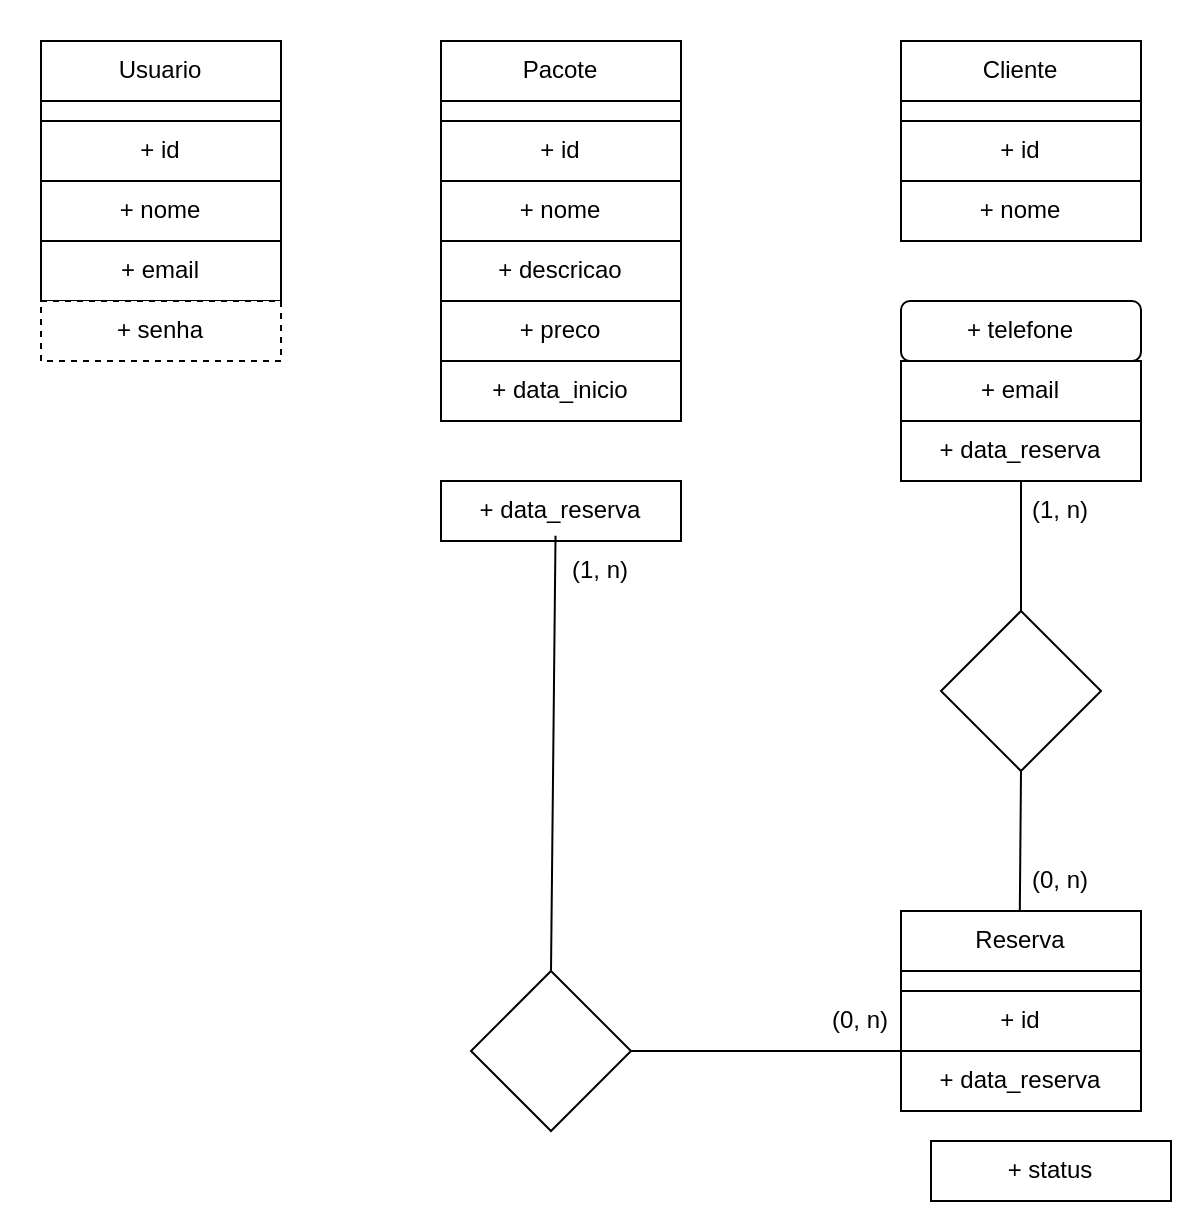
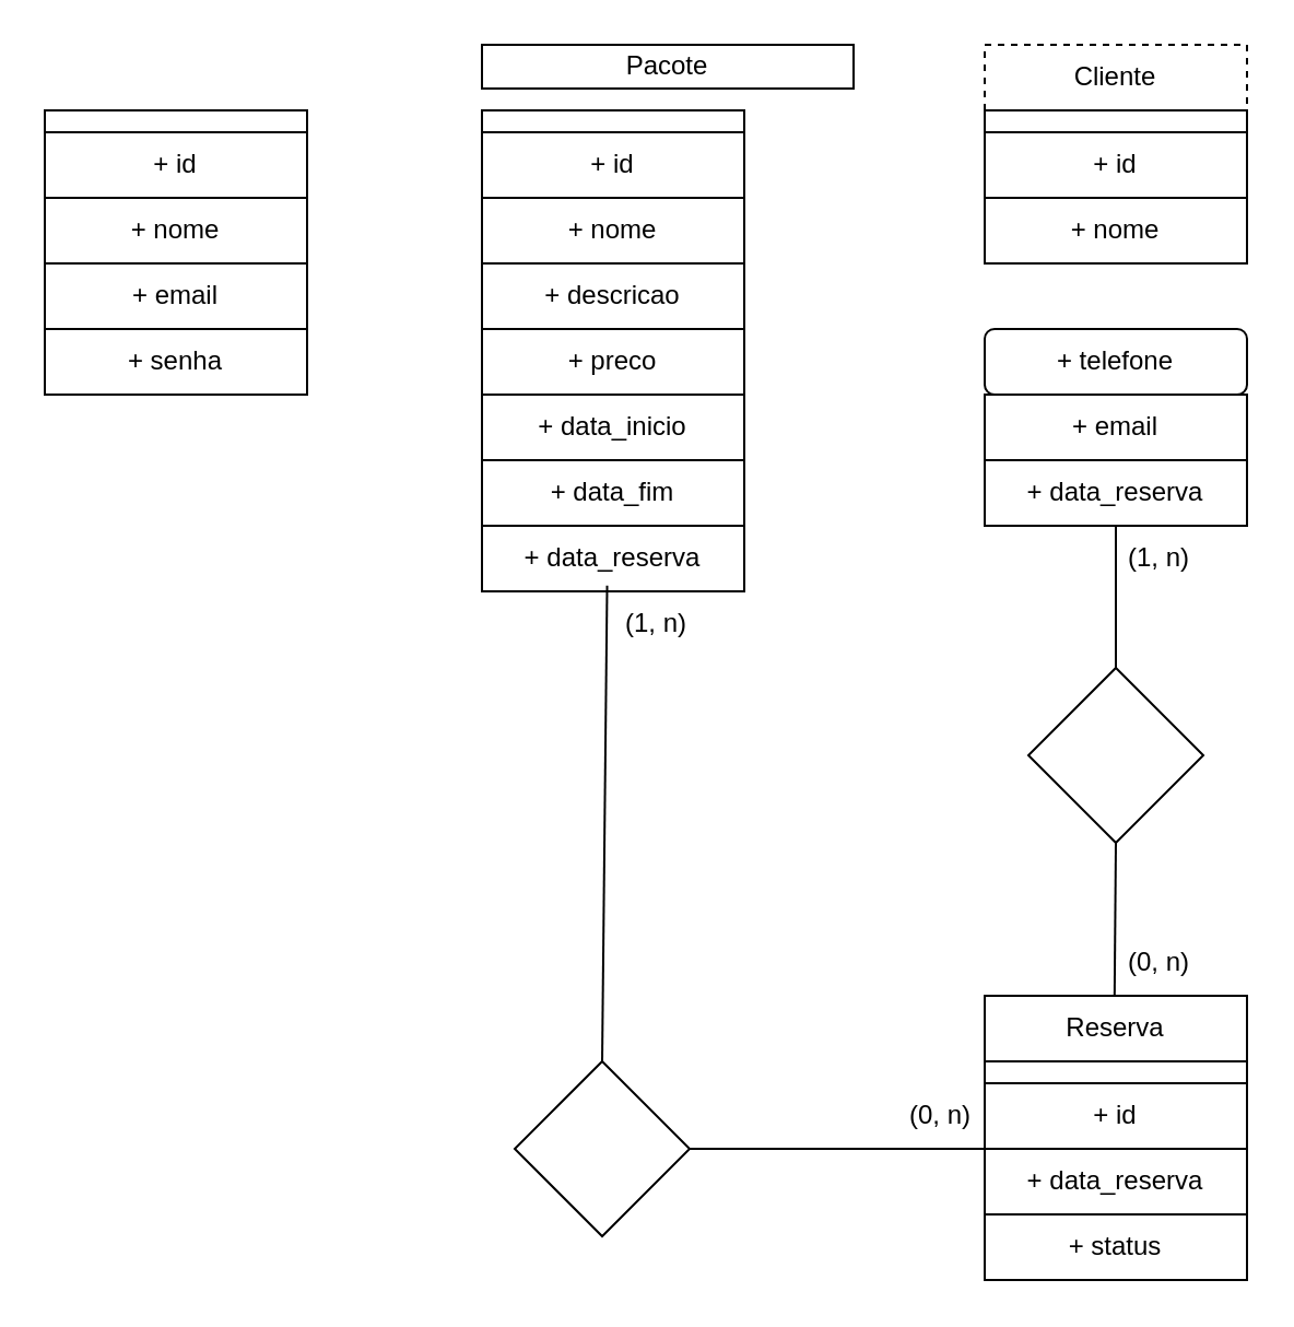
  <mxCell id="0" />
  <mxCell id="1" parent="0" />
- <mxCell id="2" value="Cliente" style="rounded=0;whiteSpace=wrap;html=1;" vertex="1" parent="1"><mxGeometry x="450" y="20" width="120" height="30" as="geometry" /></mxCell>
+ <mxCell id="2" value="Cliente" style="rounded=0;whiteSpace=wrap;html=1;dashed=1;" vertex="1" parent="1"><mxGeometry x="450" y="20" width="120" height="30" as="geometry" /></mxCell>
  <mxCell id="3" value="" style="rounded=0;whiteSpace=wrap;html=1;" vertex="1" parent="1"><mxGeometry x="450" y="50" width="120" height="10" as="geometry" /></mxCell>
  <mxCell id="4" value="+ id" style="rounded=0;whiteSpace=wrap;html=1;" vertex="1" parent="1"><mxGeometry x="450" y="60" width="120" height="30" as="geometry" /></mxCell>
  <mxCell id="5" value="+ nome" style="rounded=0;whiteSpace=wrap;html=1;" vertex="1" parent="1"><mxGeometry x="450" y="90" width="120" height="30" as="geometry" /></mxCell>
  <mxCell id="6" value="+ telefone" style="whiteSpace=wrap;html=1;rounded=1;" vertex="1" parent="1"><mxGeometry x="450" y="150" width="120" height="30" as="geometry" /></mxCell>
  <mxCell id="7" value="+ email" style="rounded=0;whiteSpace=wrap;html=1;" vertex="1" parent="1"><mxGeometry x="450" y="180" width="120" height="30" as="geometry" /></mxCell>
- <mxCell id="8" value="Pacote" style="rounded=0;whiteSpace=wrap;html=1;" vertex="1" parent="1"><mxGeometry x="220" y="20" width="120" height="30" as="geometry" /></mxCell>
+ <mxCell id="8" value="Pacote" style="rounded=0;whiteSpace=wrap;html=1;" vertex="1" parent="1"><mxGeometry x="220" y="20" width="170" height="20" as="geometry" /></mxCell>
  <mxCell id="9" value="" style="rounded=0;whiteSpace=wrap;html=1;" vertex="1" parent="1"><mxGeometry x="220" y="50" width="120" height="10" as="geometry" /></mxCell>
  <mxCell id="10" value="+ id" style="rounded=0;whiteSpace=wrap;html=1;" vertex="1" parent="1"><mxGeometry x="220" y="60" width="120" height="30" as="geometry" /></mxCell>
  <mxCell id="11" value="+ nome" style="rounded=0;whiteSpace=wrap;html=1;" vertex="1" parent="1"><mxGeometry x="220" y="90" width="120" height="30" as="geometry" /></mxCell>
  <mxCell id="12" value="+ descricao" style="rounded=0;whiteSpace=wrap;html=1;" vertex="1" parent="1"><mxGeometry x="220" y="120" width="120" height="30" as="geometry" /></mxCell>
  <mxCell id="13" value="+ preco" style="rounded=0;whiteSpace=wrap;html=1;" vertex="1" parent="1"><mxGeometry x="220" y="150" width="120" height="30" as="geometry" /></mxCell>
  <mxCell id="14" value="+ data_inicio" style="rounded=0;whiteSpace=wrap;html=1;" vertex="1" parent="1"><mxGeometry x="220" y="180" width="120" height="30" as="geometry" /></mxCell>
+ <mxCell id="15" value="+ data_fim" style="rounded=0;whiteSpace=wrap;html=1;" vertex="1" parent="1"><mxGeometry x="220" y="210" width="120" height="30" as="geometry" /></mxCell>
  <mxCell id="16" value="Reserva" style="rounded=0;whiteSpace=wrap;html=1;" vertex="1" parent="1"><mxGeometry x="450" y="455" width="120" height="30" as="geometry" /></mxCell>
  <mxCell id="17" value="" style="rounded=0;whiteSpace=wrap;html=1;" vertex="1" parent="1"><mxGeometry x="450" y="485" width="120" height="10" as="geometry" /></mxCell>
  <mxCell id="18" value="+ id" style="rounded=0;whiteSpace=wrap;html=1;" vertex="1" parent="1"><mxGeometry x="450" y="495" width="120" height="30" as="geometry" /></mxCell>
  <mxCell id="19" value="+ data_reserva" style="rounded=0;whiteSpace=wrap;html=1;" vertex="1" parent="1"><mxGeometry x="450" y="525" width="120" height="30" as="geometry" /></mxCell>
- <mxCell id="20" value="+ status" style="rounded=0;whiteSpace=wrap;html=1;" vertex="1" parent="1"><mxGeometry x="465" y="570" width="120" height="30" as="geometry" /></mxCell>
+ <mxCell id="20" value="+ status" style="rounded=0;whiteSpace=wrap;html=1;" vertex="1" parent="1"><mxGeometry x="450" y="555" width="120" height="30" as="geometry" /></mxCell>
  <mxCell id="21" value="+ data_reserva" style="rounded=0;whiteSpace=wrap;html=1;" vertex="1" parent="1"><mxGeometry x="450" y="210" width="120" height="30" as="geometry" /></mxCell>
  <mxCell id="22" value="+ data_reserva" style="rounded=0;whiteSpace=wrap;html=1;" vertex="1" parent="1"><mxGeometry x="220" y="240" width="120" height="30" as="geometry" /></mxCell>
- <mxCell id="23" value="Usuario" style="rounded=0;whiteSpace=wrap;html=1;" vertex="1" parent="1"><mxGeometry x="20" y="20" width="120" height="30" as="geometry" /></mxCell>
  <mxCell id="24" value="" style="rounded=0;whiteSpace=wrap;html=1;" vertex="1" parent="1"><mxGeometry x="20" y="50" width="120" height="10" as="geometry" /></mxCell>
  <mxCell id="25" value="+ id" style="rounded=0;whiteSpace=wrap;html=1;" vertex="1" parent="1"><mxGeometry x="20" y="60" width="120" height="30" as="geometry" /></mxCell>
  <mxCell id="26" value="+ nome" style="rounded=0;whiteSpace=wrap;html=1;" vertex="1" parent="1"><mxGeometry x="20" y="90" width="120" height="30" as="geometry" /></mxCell>
  <mxCell id="27" value="+ email" style="rounded=0;whiteSpace=wrap;html=1;" vertex="1" parent="1"><mxGeometry x="20" y="120" width="120" height="30" as="geometry" /></mxCell>
- <mxCell id="28" value="+ senha" style="rounded=0;whiteSpace=wrap;html=1;dashed=1;" vertex="1" parent="1"><mxGeometry x="20" y="150" width="120" height="30" as="geometry" /></mxCell>
+ <mxCell id="28" value="+ senha" style="rounded=0;whiteSpace=wrap;html=1;" vertex="1" parent="1"><mxGeometry x="20" y="150" width="120" height="30" as="geometry" /></mxCell>
  <mxCell id="29" value="" style="rhombus;whiteSpace=wrap;html=1;" vertex="1" parent="1"><mxGeometry x="470" y="305" width="80" height="80" as="geometry" /></mxCell>
  <mxCell id="30" value="" style="endArrow=none;html=1;entryX=0.5;entryY=1;entryDx=0;entryDy=0;exitX=0.5;exitY=0;exitDx=0;exitDy=0;" edge="1" parent="1" source="29" target="21"><mxGeometry width="50" height="50" relative="1" as="geometry"><mxPoint x="500" y="405" as="sourcePoint" /><mxPoint x="550" y="355" as="targetPoint" /><Array as="points" /></mxGeometry></mxCell>
  <mxCell id="31" value="" style="endArrow=none;html=1;entryX=0.5;entryY=1;entryDx=0;entryDy=0;exitX=0.5;exitY=0;exitDx=0;exitDy=0;" edge="1" parent="1" target="29"><mxGeometry width="50" height="50" relative="1" as="geometry"><mxPoint x="509.41" y="455" as="sourcePoint" /><mxPoint x="509.41" y="400" as="targetPoint" /><Array as="points" /></mxGeometry></mxCell>
  <mxCell id="32" value="(0, n)" style="text;html=1;strokeColor=none;fillColor=none;align=center;verticalAlign=middle;whiteSpace=wrap;rounded=0;" vertex="1" parent="1"><mxGeometry x="500" y="425" width="60" height="30" as="geometry" /></mxCell>
  <mxCell id="33" value="" style="rhombus;whiteSpace=wrap;html=1;" vertex="1" parent="1"><mxGeometry x="235" y="485" width="80" height="80" as="geometry" /></mxCell>
  <mxCell id="34" value="" style="endArrow=none;html=1;entryX=0.121;entryY=-0.088;entryDx=0;entryDy=0;exitX=0.5;exitY=0;exitDx=0;exitDy=0;entryPerimeter=0;" edge="1" parent="1" source="33" target="38"><mxGeometry width="50" height="50" relative="1" as="geometry"><mxPoint x="179.41" y="335" as="sourcePoint" /><mxPoint x="179.41" y="270" as="targetPoint" /><Array as="points" /></mxGeometry></mxCell>
  <mxCell id="35" value="" style="endArrow=none;html=1;entryX=0.5;entryY=1;entryDx=0;entryDy=0;exitX=1;exitY=0.5;exitDx=0;exitDy=0;" edge="1" parent="1" source="33"><mxGeometry width="50" height="50" relative="1" as="geometry"><mxPoint x="230" y="525" as="sourcePoint" /><mxPoint x="450" y="525" as="targetPoint" /><Array as="points" /></mxGeometry></mxCell>
  <mxCell id="36" value="(0, n)" style="text;html=1;strokeColor=none;fillColor=none;align=center;verticalAlign=middle;whiteSpace=wrap;rounded=0;" vertex="1" parent="1"><mxGeometry x="400" y="495" width="60" height="30" as="geometry" /></mxCell>
  <mxCell id="37" value="(1, n)" style="text;html=1;strokeColor=none;fillColor=none;align=center;verticalAlign=middle;whiteSpace=wrap;rounded=0;" vertex="1" parent="1"><mxGeometry x="500" y="240" width="60" height="30" as="geometry" /></mxCell>
  <mxCell id="38" value="(1, n)" style="text;html=1;strokeColor=none;fillColor=none;align=center;verticalAlign=middle;whiteSpace=wrap;rounded=0;" vertex="1" parent="1"><mxGeometry x="270" y="270" width="60" height="30" as="geometry" /></mxCell>
